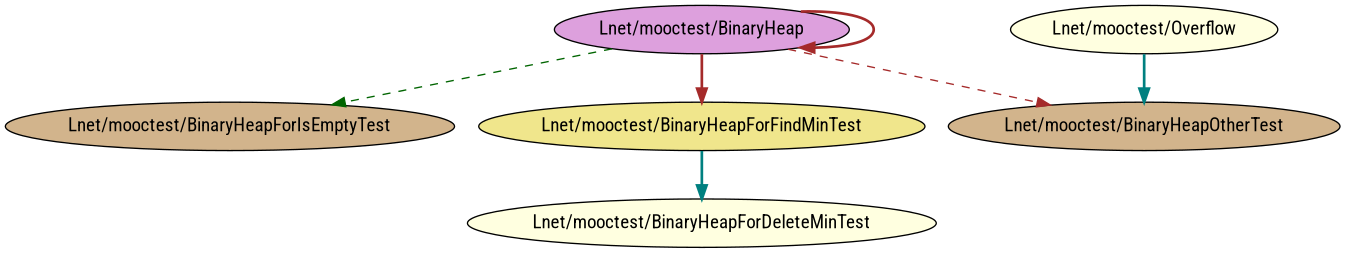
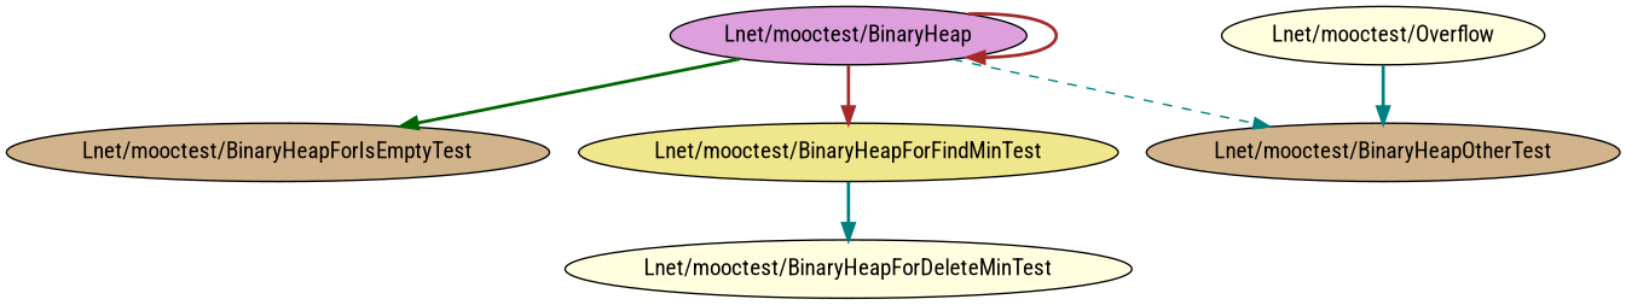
  digraph {
    fontname="Roboto Condensed"
    node [fillcolor=tan fontname="Roboto Condensed" style=filled]
    edge [color=brown fontname="Roboto Condensed" style=bold]
    "Lnet/mooctest/BinaryHeap" [fillcolor=plum]
    "Lnet/mooctest/BinaryHeapForIsEmptyTest"
    "Lnet/mooctest/BinaryHeapForFindMinTest" [fillcolor=khaki]
    "Lnet/mooctest/BinaryHeapOtherTest"
    "Lnet/mooctest/BinaryHeapForDeleteMinTest" [fillcolor=lightyellow]
    "Lnet/mooctest/Overflow" [fillcolor=lightyellow]
    "Lnet/mooctest/BinaryHeap" -> "Lnet/mooctest/BinaryHeap"
-   "Lnet/mooctest/BinaryHeap" -> "Lnet/mooctest/BinaryHeapForIsEmptyTest" [color=darkgreen style=dashed]
+   "Lnet/mooctest/BinaryHeap" -> "Lnet/mooctest/BinaryHeapForIsEmptyTest" [color=darkgreen]
    "Lnet/mooctest/BinaryHeap" -> "Lnet/mooctest/BinaryHeapForFindMinTest"
-   "Lnet/mooctest/BinaryHeap" -> "Lnet/mooctest/BinaryHeapOtherTest" [style=dashed]
+   "Lnet/mooctest/BinaryHeap" -> "Lnet/mooctest/BinaryHeapOtherTest" [color=teal style=dashed]
    "Lnet/mooctest/BinaryHeapForFindMinTest" -> "Lnet/mooctest/BinaryHeapForDeleteMinTest" [color=teal]
    "Lnet/mooctest/Overflow" -> "Lnet/mooctest/BinaryHeapOtherTest" [color=teal]
  }
